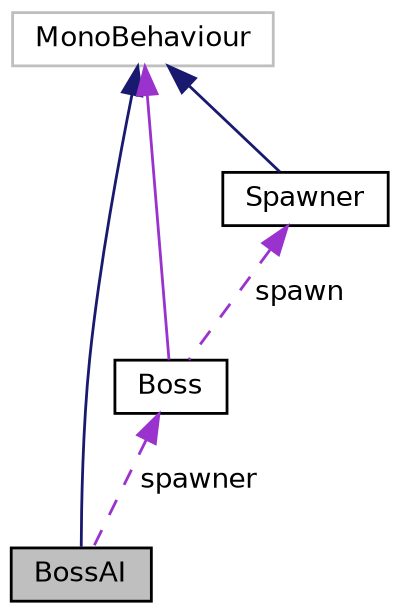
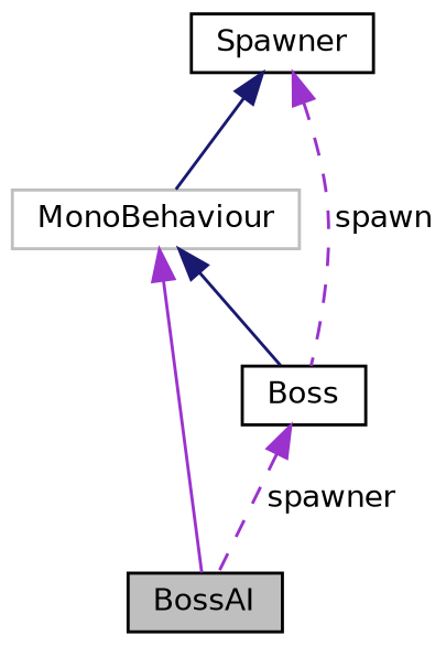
  digraph {
    node [color=black fillcolor=white fontname=Helvetica fontsize=10 shape=record style=filled]
    edge [color=midnightblue dir=back fontname=Helvetica fontsize=10 labelfontname=Helvetica labelfontsize=10 style=solid]
    n1 [fillcolor=grey75 fontcolor=black height=0.2 label=BossAI width=0.4]
    n2 [color=grey75 height=0.2 label=MonoBehaviour width=0.4]
    n3 [height=0.2 label=Boss width=0.4]
    n4 [height=0.2 label=Spawner width=0.4]
-   n2 -> n1
-   n2 -> n3 [color=darkorchid3]
-   n2 -> n4
+   n2 -> n1 [color=darkorchid3]
+   n2 -> n3
+   n4 -> n2
    n3 -> n1 [color=darkorchid3 label=" spawner" style=dashed]
    n4 -> n3 [color=darkorchid3 label=" spawn" style=dashed]
  }
